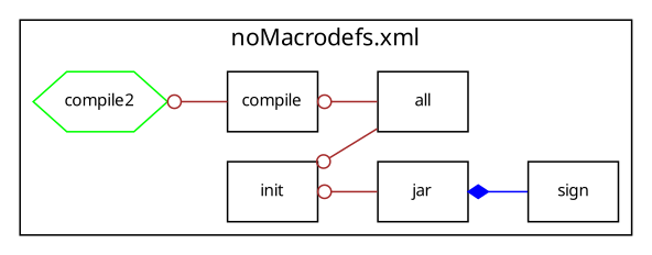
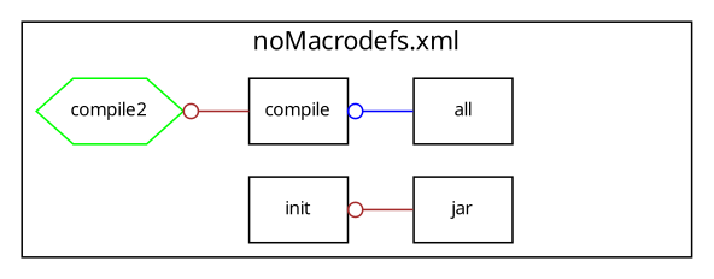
  digraph {
    concentrate=true
    fontname="Noto Sans"
    rankdir=RL
    node [color=black fontname="Noto Sans" fontsize=10 shape=box]
    edge [arrowhead=odot color=brown fontname="Noto Sans" fontsize=8]
    n1 [label=compile]
    n2 [label=init]
    n3 [label=all]
-   n4 [label=sign]
    n5 [label=jar]
    n6 [color=green label=compile2 shape=hexagon]
    subgraph cluster_1 {
      label="noMacrodefs.xml"
      n1
      n2
      n3
-     n4
      n5
      n6
    }
    n1 -> n6
-   n3 -> n1
-   n3 -> n2
-   n4 -> n5 [arrowhead=diamond color=blue]
+   n3 -> n1 [color=blue]
    n5 -> n2
  }
